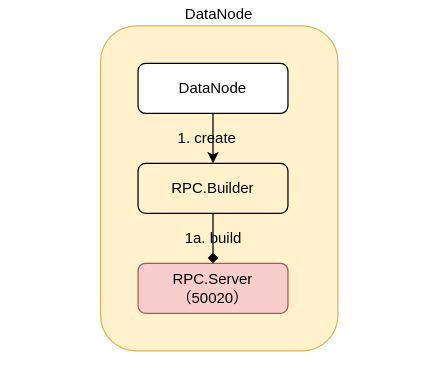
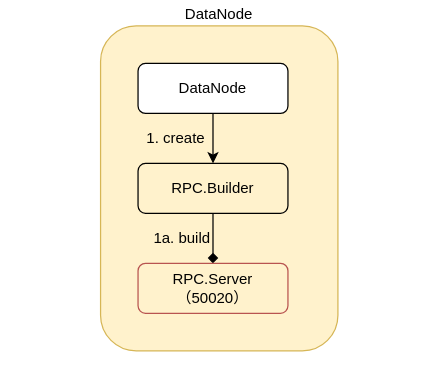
  <mxCell id="0" />
  <mxCell id="1" parent="0" />
  <mxCell id="2" value="DataNode" style="rounded=1;whiteSpace=wrap;html=1;labelPosition=center;verticalLabelPosition=top;align=center;verticalAlign=bottom;fillColor=#fff2cc;strokeColor=#d6b656;" parent="1" vertex="1"><mxGeometry x="80" y="20" width="190" height="260" as="geometry" /></mxCell>
  <mxCell id="3" style="edgeStyle=orthogonalEdgeStyle;rounded=0;orthogonalLoop=1;jettySize=auto;html=1;" parent="1" source="4" target="8" edge="1"><mxGeometry relative="1" as="geometry"><mxPoint x="170" y="130" as="targetPoint" /></mxGeometry></mxCell>
  <mxCell id="4" value="DataNode" style="rounded=1;whiteSpace=wrap;html=1;flipV=1;" parent="1" vertex="1"><mxGeometry x="110" y="50" width="120" height="40" as="geometry" /></mxCell>
  <mxCell id="5" style="rounded=0;orthogonalLoop=1;jettySize=auto;html=1;entryX=0.5;entryY=0;entryDx=0;entryDy=0;edgeStyle=orthogonalEdgeStyle;" parent="1" edge="1"><mxGeometry relative="1" as="geometry"><Array as="points"><mxPoint x="215" y="260" /><mxPoint x="20" y="260" /></Array><mxPoint x="215" y="200" as="sourcePoint" /></mxGeometry></mxCell>
- <mxCell id="6" value="1. create" style="text;html=1;align=center;verticalAlign=middle;resizable=0;points=[];;autosize=1;" parent="1" vertex="1"><mxGeometry x="135" y="100" width="60" height="20" as="geometry" /></mxCell>
+ <mxCell id="6" value="1. create" style="text;html=1;align=center;verticalAlign=middle;resizable=0;points=[];;autosize=1;" parent="1" vertex="1"><mxGeometry x="110" y="100" width="60" height="20" as="geometry" /></mxCell>
  <mxCell id="7" style="edgeStyle=orthogonalEdgeStyle;rounded=0;orthogonalLoop=1;jettySize=auto;html=1;entryX=0.5;entryY=0;entryDx=0;entryDy=0;endArrow=diamond;" parent="1" source="8" target="9" edge="1"><mxGeometry relative="1" as="geometry" /></mxCell>
  <mxCell id="8" value="RPC.Builder" style="rounded=1;whiteSpace=wrap;html=1;flipV=1;fillColor=#fff2cc;" parent="1" vertex="1"><mxGeometry x="110" y="130" width="120" height="40" as="geometry" /></mxCell>
- <mxCell id="9" value="RPC.Server&lt;br&gt;（50020）" style="rounded=1;whiteSpace=wrap;html=1;fillColor=#f8cecc;strokeColor=#b85450;flipV=1;" parent="1" vertex="1"><mxGeometry x="110" y="210" width="120" height="40" as="geometry" /></mxCell>
- <mxCell id="10" value="1a. build" style="text;html=1;align=center;verticalAlign=middle;resizable=0;points=[];;autosize=1;" parent="1" vertex="1"><mxGeometry x="140" y="180" width="60" height="20" as="geometry" /></mxCell>
+ <mxCell id="9" value="RPC.Server&lt;br&gt;（50020）" style="rounded=1;whiteSpace=wrap;html=1;fillColor=#fff2cc;strokeColor=#b85450;flipV=1;" parent="1" vertex="1"><mxGeometry x="110" y="210" width="120" height="40" as="geometry" /></mxCell>
+ <mxCell id="10" value="1a. build" style="text;html=1;align=center;verticalAlign=middle;resizable=0;points=[];;autosize=1;" parent="1" vertex="1"><mxGeometry x="115" y="180" width="60" height="20" as="geometry" /></mxCell>
  <mxCell id="11" style="edgeStyle=orthogonalEdgeStyle;rounded=0;orthogonalLoop=1;jettySize=auto;html=1;" parent="1" edge="1"><mxGeometry relative="1" as="geometry"><mxPoint x="315" y="250" as="sourcePoint" /></mxGeometry></mxCell>
